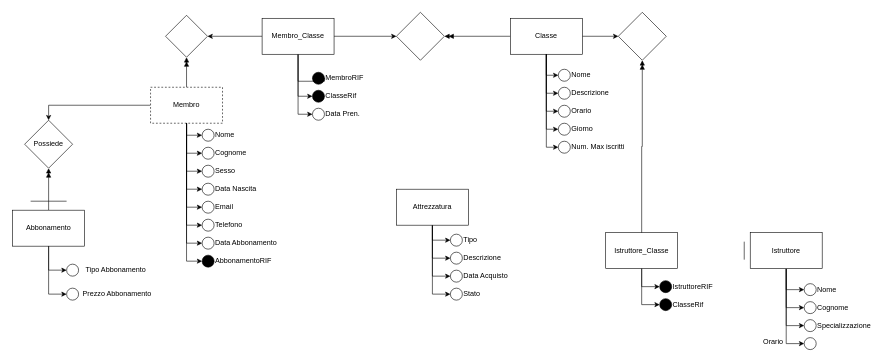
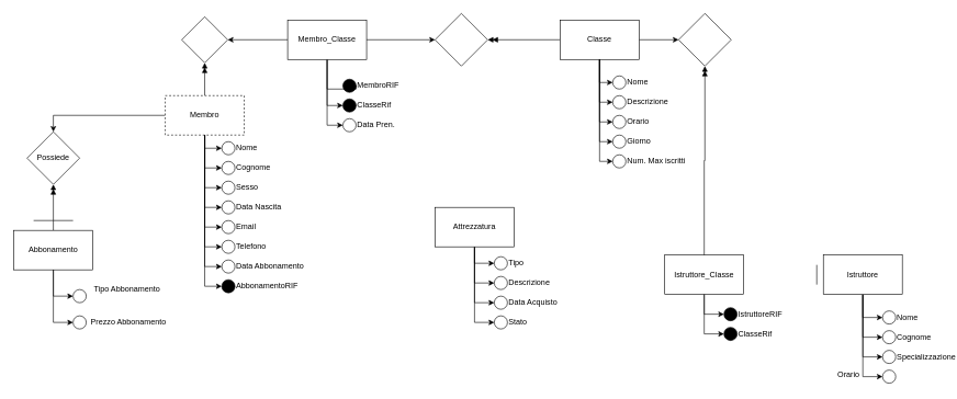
  <mxCell id="0" />
  <mxCell id="1" parent="0" />
  <mxCell id="2" style="edgeStyle=orthogonalEdgeStyle;rounded=0;orthogonalLoop=1;jettySize=auto;html=1;exitX=0.5;exitY=1;exitDx=0;exitDy=0;entryX=0;entryY=0.5;entryDx=0;entryDy=0;" parent="1" source="7" target="8" edge="1"><mxGeometry relative="1" as="geometry"><Array as="points"><mxPoint x="496" y="135" /><mxPoint x="540" y="135" /><mxPoint x="540" y="130" /></Array></mxGeometry></mxCell>
  <mxCell id="3" style="edgeStyle=orthogonalEdgeStyle;rounded=0;orthogonalLoop=1;jettySize=auto;html=1;exitX=0.5;exitY=1;exitDx=0;exitDy=0;entryX=0;entryY=0.5;entryDx=0;entryDy=0;" parent="1" source="7" target="9" edge="1"><mxGeometry relative="1" as="geometry" /></mxCell>
  <mxCell id="4" style="edgeStyle=orthogonalEdgeStyle;rounded=0;orthogonalLoop=1;jettySize=auto;html=1;exitX=0.5;exitY=1;exitDx=0;exitDy=0;entryX=0;entryY=0.5;entryDx=0;entryDy=0;" parent="1" source="7" target="13" edge="1"><mxGeometry relative="1" as="geometry" /></mxCell>
  <mxCell id="5" style="edgeStyle=orthogonalEdgeStyle;rounded=0;orthogonalLoop=1;jettySize=auto;html=1;exitX=0;exitY=0.5;exitDx=0;exitDy=0;entryX=1;entryY=0.5;entryDx=0;entryDy=0;" edge="1" parent="1" source="7" target="65"><mxGeometry relative="1" as="geometry" /></mxCell>
  <mxCell id="6" style="edgeStyle=orthogonalEdgeStyle;rounded=0;orthogonalLoop=1;jettySize=auto;html=1;exitX=1;exitY=0.5;exitDx=0;exitDy=0;entryX=0;entryY=0.5;entryDx=0;entryDy=0;" edge="1" parent="1" source="7" target="107"><mxGeometry relative="1" as="geometry" /></mxCell>
  <mxCell id="7" value="Membro_Classe" style="rounded=0;whiteSpace=wrap;html=1;" parent="1" vertex="1"><mxGeometry x="436" y="30" width="120" height="60" as="geometry" /></mxCell>
  <mxCell id="8" value="" style="ellipse;whiteSpace=wrap;html=1;aspect=fixed;fontColor=#000000;fillColor=#000000;" parent="1" vertex="1"><mxGeometry x="520" y="120" width="20" height="20" as="geometry" /></mxCell>
  <mxCell id="9" value="" style="ellipse;whiteSpace=wrap;html=1;aspect=fixed;fontColor=#000000;fillColor=#000000;" parent="1" vertex="1"><mxGeometry x="520" y="150" width="20" height="20" as="geometry" /></mxCell>
  <mxCell id="10" value="MembroRIF" style="text;html=1;align=left;verticalAlign=middle;whiteSpace=wrap;rounded=0;" parent="1" vertex="1"><mxGeometry x="540" y="115" width="60" height="30" as="geometry" /></mxCell>
  <mxCell id="11" value="ClasseRif" style="text;html=1;align=left;verticalAlign=middle;whiteSpace=wrap;rounded=0;" parent="1" vertex="1"><mxGeometry x="540" y="145" width="60" height="30" as="geometry" /></mxCell>
  <mxCell id="12" value="Data Pren." style="text;html=1;align=left;verticalAlign=middle;whiteSpace=wrap;rounded=0;" parent="1" vertex="1"><mxGeometry x="540" y="175" width="60" height="30" as="geometry" /></mxCell>
  <mxCell id="13" value="" style="ellipse;whiteSpace=wrap;html=1;aspect=fixed;fontColor=#000000;fillColor=#FFFFFF;" parent="1" vertex="1"><mxGeometry x="520" y="180" width="20" height="20" as="geometry" /></mxCell>
  <mxCell id="14" style="edgeStyle=orthogonalEdgeStyle;rounded=0;orthogonalLoop=1;jettySize=auto;html=1;exitX=0.5;exitY=1;exitDx=0;exitDy=0;entryX=0;entryY=0.5;entryDx=0;entryDy=0;" parent="1" source="18" target="20" edge="1"><mxGeometry relative="1" as="geometry"><Array as="points"><mxPoint x="720" y="400" /></Array></mxGeometry></mxCell>
  <mxCell id="15" style="edgeStyle=orthogonalEdgeStyle;rounded=0;orthogonalLoop=1;jettySize=auto;html=1;exitX=0.5;exitY=1;exitDx=0;exitDy=0;entryX=0;entryY=0.5;entryDx=0;entryDy=0;" parent="1" source="18" target="22" edge="1"><mxGeometry relative="1" as="geometry" /></mxCell>
  <mxCell id="16" style="edgeStyle=orthogonalEdgeStyle;rounded=0;orthogonalLoop=1;jettySize=auto;html=1;exitX=0.5;exitY=1;exitDx=0;exitDy=0;entryX=0;entryY=0.5;entryDx=0;entryDy=0;" parent="1" source="18" target="24" edge="1"><mxGeometry relative="1" as="geometry" /></mxCell>
  <mxCell id="17" style="edgeStyle=orthogonalEdgeStyle;rounded=0;orthogonalLoop=1;jettySize=auto;html=1;exitX=0.5;exitY=1;exitDx=0;exitDy=0;entryX=0;entryY=0.5;entryDx=0;entryDy=0;" parent="1" source="18" target="26" edge="1"><mxGeometry relative="1" as="geometry" /></mxCell>
  <mxCell id="18" value="Attrezzatura" style="rounded=0;whiteSpace=wrap;html=1;" parent="1" vertex="1"><mxGeometry x="660" y="315" width="120" height="60" as="geometry" /></mxCell>
  <mxCell id="19" value="Tipo" style="text;html=1;align=left;verticalAlign=middle;whiteSpace=wrap;rounded=0;" parent="1" vertex="1"><mxGeometry x="770" y="385" width="60" height="30" as="geometry" /></mxCell>
  <mxCell id="20" value="" style="ellipse;whiteSpace=wrap;html=1;aspect=fixed;fontColor=#000000;fillColor=#FFFFFF;" parent="1" vertex="1"><mxGeometry x="750" y="390" width="20" height="20" as="geometry" /></mxCell>
  <mxCell id="21" value="Descrizione" style="text;html=1;align=left;verticalAlign=middle;whiteSpace=wrap;rounded=0;" parent="1" vertex="1"><mxGeometry x="770" y="415" width="60" height="30" as="geometry" /></mxCell>
  <mxCell id="22" value="" style="ellipse;whiteSpace=wrap;html=1;aspect=fixed;fontColor=#000000;fillColor=#FFFFFF;" parent="1" vertex="1"><mxGeometry x="750" y="420" width="20" height="20" as="geometry" /></mxCell>
  <mxCell id="23" value="Data Acquisto" style="text;html=1;align=left;verticalAlign=middle;whiteSpace=wrap;rounded=0;" parent="1" vertex="1"><mxGeometry x="770" y="445" width="80" height="30" as="geometry" /></mxCell>
  <mxCell id="24" value="" style="ellipse;whiteSpace=wrap;html=1;aspect=fixed;fontColor=#000000;fillColor=#FFFFFF;" parent="1" vertex="1"><mxGeometry x="750" y="450" width="20" height="20" as="geometry" /></mxCell>
  <mxCell id="25" value="Stato" style="text;html=1;align=left;verticalAlign=middle;whiteSpace=wrap;rounded=0;" parent="1" vertex="1"><mxGeometry x="770" y="475" width="60" height="30" as="geometry" /></mxCell>
  <mxCell id="26" value="" style="ellipse;whiteSpace=wrap;html=1;aspect=fixed;fontColor=#000000;fillColor=#FFFFFF;" parent="1" vertex="1"><mxGeometry x="750" y="480" width="20" height="20" as="geometry" /></mxCell>
  <mxCell id="27" style="edgeStyle=orthogonalEdgeStyle;rounded=0;orthogonalLoop=1;jettySize=auto;html=1;exitX=0;exitY=0.5;exitDx=0;exitDy=0;entryX=0.5;entryY=0;entryDx=0;entryDy=0;" parent="1" source="30" target="53" edge="1"><mxGeometry relative="1" as="geometry" /></mxCell>
  <mxCell id="28" style="edgeStyle=orthogonalEdgeStyle;rounded=0;orthogonalLoop=1;jettySize=auto;html=1;exitX=0.5;exitY=1;exitDx=0;exitDy=0;entryX=0;entryY=0.5;entryDx=0;entryDy=0;" parent="1" source="30" target="54" edge="1"><mxGeometry relative="1" as="geometry" /></mxCell>
  <mxCell id="29" style="edgeStyle=orthogonalEdgeStyle;rounded=0;orthogonalLoop=1;jettySize=auto;html=1;exitX=0.5;exitY=0;exitDx=0;exitDy=0;entryX=0.5;entryY=1;entryDx=0;entryDy=0;endArrow=doubleBlock;endFill=1;" edge="1" parent="1" source="30" target="65"><mxGeometry relative="1" as="geometry" /></mxCell>
  <mxCell id="30" value="Membro" style="rounded=0;whiteSpace=wrap;html=1;dashed=1;" parent="1" vertex="1"><mxGeometry x="250" y="145" width="120" height="60" as="geometry" /></mxCell>
  <mxCell id="31" value="" style="ellipse;whiteSpace=wrap;html=1;aspect=fixed;" parent="1" vertex="1"><mxGeometry x="336" y="215" width="20" height="20" as="geometry" /></mxCell>
  <mxCell id="32" value="Nome" style="text;html=1;align=left;verticalAlign=middle;whiteSpace=wrap;rounded=0;" parent="1" vertex="1"><mxGeometry x="356" y="210" width="60" height="30" as="geometry" /></mxCell>
  <mxCell id="33" value="" style="ellipse;whiteSpace=wrap;html=1;aspect=fixed;" parent="1" vertex="1"><mxGeometry x="336" y="245" width="20" height="20" as="geometry" /></mxCell>
  <mxCell id="34" value="Cognome" style="text;html=1;align=left;verticalAlign=middle;whiteSpace=wrap;rounded=0;" parent="1" vertex="1"><mxGeometry x="356" y="240" width="60" height="30" as="geometry" /></mxCell>
  <mxCell id="35" value="" style="ellipse;whiteSpace=wrap;html=1;aspect=fixed;" parent="1" vertex="1"><mxGeometry x="336" y="305" width="20" height="20" as="geometry" /></mxCell>
  <mxCell id="36" value="Data Nascita" style="text;html=1;align=left;verticalAlign=middle;whiteSpace=wrap;rounded=0;" parent="1" vertex="1"><mxGeometry x="356" y="300" width="80" height="30" as="geometry" /></mxCell>
  <mxCell id="37" value="" style="ellipse;whiteSpace=wrap;html=1;aspect=fixed;" parent="1" vertex="1"><mxGeometry x="336" y="275" width="20" height="20" as="geometry" /></mxCell>
  <mxCell id="38" value="Sesso" style="text;html=1;align=left;verticalAlign=middle;whiteSpace=wrap;rounded=0;" parent="1" vertex="1"><mxGeometry x="356" y="270" width="60" height="30" as="geometry" /></mxCell>
  <mxCell id="39" value="Telefono" style="text;html=1;align=left;verticalAlign=middle;whiteSpace=wrap;rounded=0;" parent="1" vertex="1"><mxGeometry x="356" y="360" width="80" height="30" as="geometry" /></mxCell>
  <mxCell id="40" value="Email" style="text;html=1;align=left;verticalAlign=middle;whiteSpace=wrap;rounded=0;" parent="1" vertex="1"><mxGeometry x="356" y="330" width="60" height="30" as="geometry" /></mxCell>
  <mxCell id="41" value="" style="ellipse;whiteSpace=wrap;html=1;aspect=fixed;" parent="1" vertex="1"><mxGeometry x="336" y="335" width="20" height="20" as="geometry" /></mxCell>
  <mxCell id="42" value="" style="ellipse;whiteSpace=wrap;html=1;aspect=fixed;" parent="1" vertex="1"><mxGeometry x="336" y="365" width="20" height="20" as="geometry" /></mxCell>
  <mxCell id="43" value="" style="ellipse;whiteSpace=wrap;html=1;aspect=fixed;" parent="1" vertex="1"><mxGeometry x="336" y="395" width="20" height="20" as="geometry" /></mxCell>
  <mxCell id="44" value="Data Abbonamento" style="text;html=1;align=left;verticalAlign=middle;whiteSpace=wrap;rounded=0;" parent="1" vertex="1"><mxGeometry x="356" y="390" width="110" height="30" as="geometry" /></mxCell>
  <mxCell id="45" style="edgeStyle=orthogonalEdgeStyle;rounded=0;orthogonalLoop=1;jettySize=auto;html=1;exitX=0.5;exitY=1;exitDx=0;exitDy=0;entryX=0;entryY=0.5;entryDx=0;entryDy=0;" parent="1" source="30" target="31" edge="1"><mxGeometry relative="1" as="geometry"><Array as="points"><mxPoint x="310" y="225" /></Array></mxGeometry></mxCell>
  <mxCell id="46" style="edgeStyle=orthogonalEdgeStyle;rounded=0;orthogonalLoop=1;jettySize=auto;html=1;exitX=0.5;exitY=1;exitDx=0;exitDy=0;entryX=0;entryY=0.5;entryDx=0;entryDy=0;" parent="1" source="30" target="33" edge="1"><mxGeometry relative="1" as="geometry" /></mxCell>
  <mxCell id="47" style="edgeStyle=orthogonalEdgeStyle;rounded=0;orthogonalLoop=1;jettySize=auto;html=1;exitX=0.5;exitY=1;exitDx=0;exitDy=0;entryX=0;entryY=0.5;entryDx=0;entryDy=0;" parent="1" source="30" target="35" edge="1"><mxGeometry relative="1" as="geometry" /></mxCell>
  <mxCell id="48" style="edgeStyle=orthogonalEdgeStyle;rounded=0;orthogonalLoop=1;jettySize=auto;html=1;exitX=0.5;exitY=1;exitDx=0;exitDy=0;entryX=0;entryY=0.5;entryDx=0;entryDy=0;" parent="1" source="30" target="37" edge="1"><mxGeometry relative="1" as="geometry" /></mxCell>
  <mxCell id="49" style="edgeStyle=orthogonalEdgeStyle;rounded=0;orthogonalLoop=1;jettySize=auto;html=1;exitX=0.5;exitY=1;exitDx=0;exitDy=0;entryX=0;entryY=0.5;entryDx=0;entryDy=0;" parent="1" source="30" target="41" edge="1"><mxGeometry relative="1" as="geometry" /></mxCell>
  <mxCell id="50" style="edgeStyle=orthogonalEdgeStyle;rounded=0;orthogonalLoop=1;jettySize=auto;html=1;exitX=0.5;exitY=1;exitDx=0;exitDy=0;entryX=0;entryY=0.5;entryDx=0;entryDy=0;" parent="1" source="30" target="42" edge="1"><mxGeometry relative="1" as="geometry" /></mxCell>
  <mxCell id="51" style="edgeStyle=orthogonalEdgeStyle;rounded=0;orthogonalLoop=1;jettySize=auto;html=1;exitX=0.5;exitY=1;exitDx=0;exitDy=0;entryX=0;entryY=0.5;entryDx=0;entryDy=0;" parent="1" source="30" target="43" edge="1"><mxGeometry relative="1" as="geometry" /></mxCell>
  <mxCell id="52" style="edgeStyle=orthogonalEdgeStyle;rounded=0;orthogonalLoop=1;jettySize=auto;html=1;exitX=0.5;exitY=0;exitDx=0;exitDy=0;entryX=0.5;entryY=1;entryDx=0;entryDy=0;endArrow=doubleBlock;endFill=1;" parent="1" source="59" target="53" edge="1"><mxGeometry relative="1" as="geometry" /></mxCell>
  <mxCell id="53" value="Possiede" style="rhombus;whiteSpace=wrap;html=1;" parent="1" vertex="1"><mxGeometry x="40" y="200" width="80" height="80" as="geometry" /></mxCell>
  <mxCell id="54" value="" style="ellipse;whiteSpace=wrap;html=1;aspect=fixed;fillColor=#000000;" parent="1" vertex="1"><mxGeometry x="336" y="425" width="20" height="20" as="geometry" /></mxCell>
  <mxCell id="55" value="AbbonamentoRIF" style="text;html=1;align=left;verticalAlign=middle;whiteSpace=wrap;rounded=0;" parent="1" vertex="1"><mxGeometry x="356" y="420" width="110" height="30" as="geometry" /></mxCell>
  <mxCell id="56" value="" style="group" parent="1" vertex="1" connectable="0"><mxGeometry x="20" y="335" width="235" height="170" as="geometry" /></mxCell>
  <mxCell id="57" value="" style="ellipse;whiteSpace=wrap;html=1;aspect=fixed;" parent="56" vertex="1"><mxGeometry x="90" y="105" width="20" height="20" as="geometry" /></mxCell>
- <mxCell id="58" value="Tipo Abbonamento" style="text;html=1;align=left;verticalAlign=middle;whiteSpace=wrap;rounded=0;" parent="56" vertex="1"><mxGeometry x="120" y="100" width="110" height="30" as="geometry" /></mxCell>
+ <mxCell id="58" value="Tipo Abbonamento" style="text;html=1;align=left;verticalAlign=middle;whiteSpace=wrap;rounded=0;" parent="56" vertex="1"><mxGeometry x="120" y="90" width="110" height="30" as="geometry" /></mxCell>
  <mxCell id="59" value="Abbonamento" style="rounded=0;whiteSpace=wrap;html=1;" parent="56" vertex="1"><mxGeometry y="15" width="120" height="60" as="geometry" /></mxCell>
  <mxCell id="60" value="" style="ellipse;whiteSpace=wrap;html=1;aspect=fixed;" parent="56" vertex="1"><mxGeometry x="90" y="145" width="20" height="20" as="geometry" /></mxCell>
  <mxCell id="61" value="Prezzo Abbonamento" style="text;html=1;align=left;verticalAlign=middle;whiteSpace=wrap;rounded=0;" parent="56" vertex="1"><mxGeometry x="115" y="140" width="120" height="30" as="geometry" /></mxCell>
  <mxCell id="62" value="" style="endArrow=none;html=1;rounded=0;" parent="56" edge="1"><mxGeometry width="50" height="50" relative="1" as="geometry"><mxPoint x="30" as="sourcePoint" /><mxPoint x="90" as="targetPoint" /><Array as="points"><mxPoint x="60" /></Array></mxGeometry></mxCell>
  <mxCell id="63" style="edgeStyle=orthogonalEdgeStyle;rounded=0;orthogonalLoop=1;jettySize=auto;html=1;exitX=0.5;exitY=1;exitDx=0;exitDy=0;entryX=0;entryY=0.5;entryDx=0;entryDy=0;" parent="56" source="59" target="57" edge="1"><mxGeometry relative="1" as="geometry" /></mxCell>
  <mxCell id="64" style="edgeStyle=orthogonalEdgeStyle;rounded=0;orthogonalLoop=1;jettySize=auto;html=1;exitX=0.5;exitY=1;exitDx=0;exitDy=0;entryX=0;entryY=0.5;entryDx=0;entryDy=0;" parent="56" source="59" target="60" edge="1"><mxGeometry relative="1" as="geometry" /></mxCell>
  <mxCell id="65" value="" style="rhombus;whiteSpace=wrap;html=1;" vertex="1" parent="1"><mxGeometry x="275" y="25" width="70" height="70" as="geometry" /></mxCell>
  <mxCell id="66" value="" style="group" parent="1" vertex="1" connectable="0"><mxGeometry x="1160" y="385" width="260" height="200" as="geometry" /></mxCell>
  <mxCell id="67" value="Orario" style="text;html=1;align=left;verticalAlign=middle;whiteSpace=wrap;rounded=0;" parent="66" vertex="1"><mxGeometry x="110" y="170" width="80" height="30" as="geometry" /></mxCell>
  <mxCell id="68" style="edgeStyle=orthogonalEdgeStyle;rounded=0;orthogonalLoop=1;jettySize=auto;html=1;exitX=0.5;exitY=1;exitDx=0;exitDy=0;entryX=0;entryY=0.5;entryDx=0;entryDy=0;" parent="66" source="72" target="73" edge="1"><mxGeometry relative="1" as="geometry" /></mxCell>
  <mxCell id="69" style="edgeStyle=orthogonalEdgeStyle;rounded=0;orthogonalLoop=1;jettySize=auto;html=1;exitX=0.5;exitY=1;exitDx=0;exitDy=0;entryX=0;entryY=0.5;entryDx=0;entryDy=0;" parent="66" source="72" target="75" edge="1"><mxGeometry relative="1" as="geometry" /></mxCell>
  <mxCell id="70" style="edgeStyle=orthogonalEdgeStyle;rounded=0;orthogonalLoop=1;jettySize=auto;html=1;exitX=0.5;exitY=1;exitDx=0;exitDy=0;entryX=0;entryY=0.5;entryDx=0;entryDy=0;" parent="66" source="72" target="78" edge="1"><mxGeometry relative="1" as="geometry" /></mxCell>
  <mxCell id="71" style="edgeStyle=orthogonalEdgeStyle;rounded=0;orthogonalLoop=1;jettySize=auto;html=1;exitX=0.5;exitY=1;exitDx=0;exitDy=0;entryX=0;entryY=0.5;entryDx=0;entryDy=0;" parent="66" source="72" target="77" edge="1"><mxGeometry relative="1" as="geometry" /></mxCell>
  <mxCell id="72" value="Istruttore" style="rounded=0;whiteSpace=wrap;html=1;" parent="66" vertex="1"><mxGeometry x="90" y="2.5" width="120" height="60" as="geometry" /></mxCell>
  <mxCell id="73" value="" style="ellipse;whiteSpace=wrap;html=1;aspect=fixed;" parent="66" vertex="1"><mxGeometry x="180" y="87.5" width="20" height="20" as="geometry" /></mxCell>
  <mxCell id="74" value="Nome" style="text;html=1;align=left;verticalAlign=middle;whiteSpace=wrap;rounded=0;" parent="66" vertex="1"><mxGeometry x="200" y="82.5" width="60" height="30" as="geometry" /></mxCell>
  <mxCell id="75" value="" style="ellipse;whiteSpace=wrap;html=1;aspect=fixed;" parent="66" vertex="1"><mxGeometry x="180" y="117.5" width="20" height="20" as="geometry" /></mxCell>
  <mxCell id="76" value="Cognome" style="text;html=1;align=left;verticalAlign=middle;whiteSpace=wrap;rounded=0;" parent="66" vertex="1"><mxGeometry x="200" y="112.5" width="60" height="30" as="geometry" /></mxCell>
  <mxCell id="77" value="" style="ellipse;whiteSpace=wrap;html=1;aspect=fixed;" parent="66" vertex="1"><mxGeometry x="180" y="177.5" width="20" height="20" as="geometry" /></mxCell>
  <mxCell id="78" value="" style="ellipse;whiteSpace=wrap;html=1;aspect=fixed;" parent="66" vertex="1"><mxGeometry x="180" y="147.5" width="20" height="20" as="geometry" /></mxCell>
  <mxCell id="79" value="Specializzazione" style="text;html=1;align=left;verticalAlign=middle;whiteSpace=wrap;rounded=0;" parent="66" vertex="1"><mxGeometry x="200" y="142.5" width="60" height="30" as="geometry" /></mxCell>
  <mxCell id="80" value="" style="endArrow=none;html=1;rounded=0;" parent="66" edge="1"><mxGeometry width="50" height="50" relative="1" as="geometry"><mxPoint x="80" y="47.5" as="sourcePoint" /><mxPoint x="80" y="17.5" as="targetPoint" /></mxGeometry></mxCell>
  <mxCell id="81" value="" style="group" parent="66" vertex="1" connectable="0"><mxGeometry x="-151" y="2.5" width="170" height="135" as="geometry" /></mxCell>
  <mxCell id="82" value="Istruttore_Classe" style="rounded=0;whiteSpace=wrap;html=1;" parent="81" vertex="1"><mxGeometry width="120" height="60" as="geometry" /></mxCell>
  <mxCell id="83" value="" style="ellipse;whiteSpace=wrap;html=1;aspect=fixed;fontColor=#000000;fillColor=#000000;" parent="81" vertex="1"><mxGeometry x="90" y="80" width="20" height="20" as="geometry" /></mxCell>
  <mxCell id="84" value="" style="ellipse;whiteSpace=wrap;html=1;aspect=fixed;fontColor=#000000;fillColor=#000000;" parent="81" vertex="1"><mxGeometry x="90" y="110" width="20" height="20" as="geometry" /></mxCell>
  <mxCell id="85" value="IstruttoreRIF" style="text;html=1;align=left;verticalAlign=middle;whiteSpace=wrap;rounded=0;" parent="81" vertex="1"><mxGeometry x="110" y="75" width="60" height="30" as="geometry" /></mxCell>
  <mxCell id="86" value="ClasseRif" style="text;html=1;align=left;verticalAlign=middle;whiteSpace=wrap;rounded=0;" parent="81" vertex="1"><mxGeometry x="110" y="105" width="60" height="30" as="geometry" /></mxCell>
  <mxCell id="87" style="edgeStyle=orthogonalEdgeStyle;rounded=0;orthogonalLoop=1;jettySize=auto;html=1;exitX=0.5;exitY=1;exitDx=0;exitDy=0;entryX=0;entryY=0.5;entryDx=0;entryDy=0;" parent="81" source="82" target="83" edge="1"><mxGeometry relative="1" as="geometry" /></mxCell>
  <mxCell id="88" style="edgeStyle=orthogonalEdgeStyle;rounded=0;orthogonalLoop=1;jettySize=auto;html=1;exitX=0.5;exitY=1;exitDx=0;exitDy=0;entryX=0;entryY=0.5;entryDx=0;entryDy=0;" parent="81" source="82" target="84" edge="1"><mxGeometry relative="1" as="geometry" /></mxCell>
  <mxCell id="89" style="edgeStyle=orthogonalEdgeStyle;rounded=0;orthogonalLoop=1;jettySize=auto;html=1;exitX=0;exitY=0.5;exitDx=0;exitDy=0;endArrow=doubleBlock;endFill=1;" edge="1" parent="1" source="91" target="107"><mxGeometry relative="1" as="geometry" /></mxCell>
  <mxCell id="90" style="edgeStyle=orthogonalEdgeStyle;rounded=0;orthogonalLoop=1;jettySize=auto;html=1;exitX=1;exitY=0.5;exitDx=0;exitDy=0;entryX=0;entryY=0.5;entryDx=0;entryDy=0;" edge="1" parent="1" source="91" target="108"><mxGeometry relative="1" as="geometry" /></mxCell>
  <mxCell id="91" value="Classe" style="rounded=0;whiteSpace=wrap;html=1;" parent="1" vertex="1"><mxGeometry x="850" y="30" width="120" height="60" as="geometry" /></mxCell>
  <mxCell id="92" value="" style="ellipse;whiteSpace=wrap;html=1;aspect=fixed;" parent="1" vertex="1"><mxGeometry x="930" y="115" width="20" height="20" as="geometry" /></mxCell>
  <mxCell id="93" value="Nome" style="text;html=1;align=left;verticalAlign=middle;whiteSpace=wrap;rounded=0;" parent="1" vertex="1"><mxGeometry x="950" y="110" width="40" height="30" as="geometry" /></mxCell>
  <mxCell id="94" value="" style="ellipse;whiteSpace=wrap;html=1;aspect=fixed;" parent="1" vertex="1"><mxGeometry x="930" y="145" width="20" height="20" as="geometry" /></mxCell>
  <mxCell id="95" value="Descrizione" style="text;html=1;align=left;verticalAlign=middle;whiteSpace=wrap;rounded=0;" parent="1" vertex="1"><mxGeometry x="950" y="140" width="70" height="30" as="geometry" /></mxCell>
  <mxCell id="96" value="Orario" style="text;html=1;align=left;verticalAlign=middle;whiteSpace=wrap;rounded=0;" parent="1" vertex="1"><mxGeometry x="950" y="170" width="70" height="30" as="geometry" /></mxCell>
  <mxCell id="97" value="" style="ellipse;whiteSpace=wrap;html=1;aspect=fixed;" parent="1" vertex="1"><mxGeometry x="930" y="175" width="20" height="20" as="geometry" /></mxCell>
  <mxCell id="98" value="" style="ellipse;whiteSpace=wrap;html=1;aspect=fixed;" parent="1" vertex="1"><mxGeometry x="930" y="205" width="20" height="20" as="geometry" /></mxCell>
  <mxCell id="99" value="Giorno" style="text;html=1;align=left;verticalAlign=middle;whiteSpace=wrap;rounded=0;" parent="1" vertex="1"><mxGeometry x="950" y="200" width="110" height="30" as="geometry" /></mxCell>
  <mxCell id="100" value="" style="ellipse;whiteSpace=wrap;html=1;aspect=fixed;" parent="1" vertex="1"><mxGeometry x="930" y="235" width="20" height="20" as="geometry" /></mxCell>
  <mxCell id="101" value="Num. Max iscritti" style="text;html=1;align=left;verticalAlign=middle;whiteSpace=wrap;rounded=0;" parent="1" vertex="1"><mxGeometry x="950" y="230" width="110" height="30" as="geometry" /></mxCell>
  <mxCell id="102" style="edgeStyle=orthogonalEdgeStyle;rounded=0;orthogonalLoop=1;jettySize=auto;html=1;exitX=0.5;exitY=1;exitDx=0;exitDy=0;entryX=0;entryY=0.5;entryDx=0;entryDy=0;" parent="1" source="91" target="92" edge="1"><mxGeometry relative="1" as="geometry" /></mxCell>
  <mxCell id="103" style="edgeStyle=orthogonalEdgeStyle;rounded=0;orthogonalLoop=1;jettySize=auto;html=1;exitX=0.5;exitY=1;exitDx=0;exitDy=0;entryX=0;entryY=0.5;entryDx=0;entryDy=0;" parent="1" source="91" target="94" edge="1"><mxGeometry relative="1" as="geometry" /></mxCell>
  <mxCell id="104" style="edgeStyle=orthogonalEdgeStyle;rounded=0;orthogonalLoop=1;jettySize=auto;html=1;exitX=0.5;exitY=1;exitDx=0;exitDy=0;entryX=0;entryY=0.5;entryDx=0;entryDy=0;" parent="1" source="91" target="97" edge="1"><mxGeometry relative="1" as="geometry" /></mxCell>
  <mxCell id="105" style="edgeStyle=orthogonalEdgeStyle;rounded=0;orthogonalLoop=1;jettySize=auto;html=1;exitX=0.5;exitY=1;exitDx=0;exitDy=0;entryX=0;entryY=0.5;entryDx=0;entryDy=0;" parent="1" source="91" target="98" edge="1"><mxGeometry relative="1" as="geometry" /></mxCell>
  <mxCell id="106" style="edgeStyle=orthogonalEdgeStyle;rounded=0;orthogonalLoop=1;jettySize=auto;html=1;exitX=0.5;exitY=1;exitDx=0;exitDy=0;entryX=0;entryY=0.5;entryDx=0;entryDy=0;" parent="1" source="91" target="100" edge="1"><mxGeometry relative="1" as="geometry" /></mxCell>
  <mxCell id="107" value="" style="rhombus;whiteSpace=wrap;html=1;" vertex="1" parent="1"><mxGeometry x="660" y="20" width="80" height="80" as="geometry" /></mxCell>
  <mxCell id="108" value="" style="rhombus;whiteSpace=wrap;html=1;" vertex="1" parent="1"><mxGeometry x="1030" y="20" width="80" height="80" as="geometry" /></mxCell>
  <mxCell id="109" style="edgeStyle=orthogonalEdgeStyle;rounded=0;orthogonalLoop=1;jettySize=auto;html=1;exitX=0.5;exitY=0;exitDx=0;exitDy=0;entryX=0.5;entryY=1;entryDx=0;entryDy=0;endArrow=doubleBlock;endFill=1;" edge="1" parent="1" source="82" target="108"><mxGeometry relative="1" as="geometry" /></mxCell>
